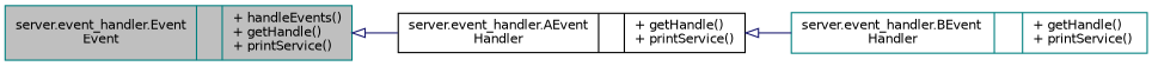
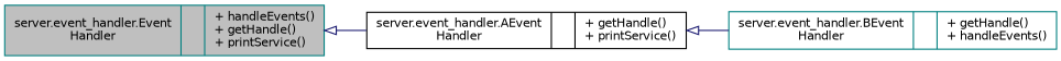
  digraph {
    rankdir=LR
    node [color=teal fillcolor=white fontname=Helvetica fontsize=10 shape=record style=filled]
    edge [arrowtail=onormal color=midnightblue dir=back fontname=Helvetica fontsize=10 labelfontname=Helvetica labelfontsize=10 style=solid]
-   n1 [fillcolor=grey75 fontcolor=black height=0.2 label="{server.event_handler.Event\lEvent\n||+ handleEvents()\l+ getHandle()\l+ printService()\l}" width=0.4]
+   n1 [fillcolor=grey75 fontcolor=black height=0.2 label="{server.event_handler.Event\lHandler\n||+ handleEvents()\l+ getHandle()\l+ printService()\l}" width=0.4]
    n2 [color=black height=0.2 label="{server.event_handler.AEvent\lHandler\n||+ getHandle()\l+ printService()\l}" width=0.4]
-   n3 [height=0.2 label="{server.event_handler.BEvent\lHandler\n||+ getHandle()\l+ printService()\l}" width=0.4]
+   n3 [height=0.2 label="{server.event_handler.BEvent\lHandler\n||+ getHandle()\l+ handleEvents()\l}" width=0.4]
    n1 -> n2
    n2 -> n3
  }
